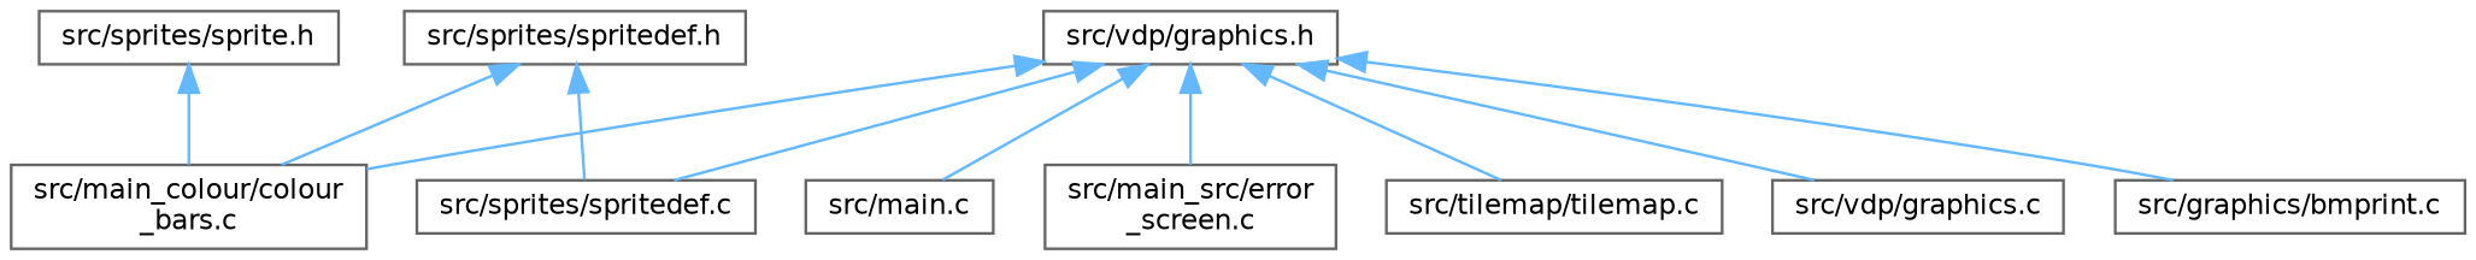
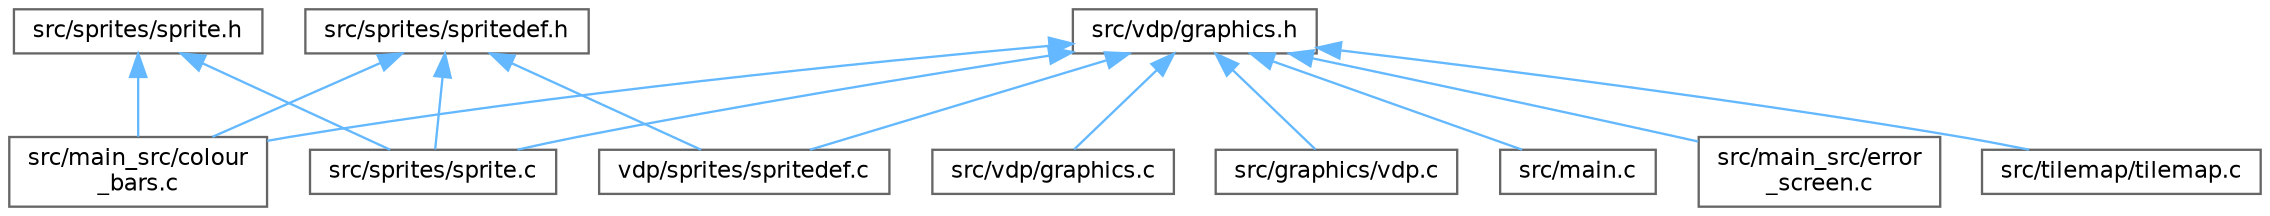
  digraph {
    node [color=grey40 fillcolor=white fontname=Helvetica fontsize=10 shape=box style=filled]
    edge [color=steelblue1 dir=back fontname=Helvetica fontsize=10 labelfontname=Helvetica labelfontsize=10 style=solid]
    n1 [height=0.2 label="src/sprites/sprite.h" width=0.4]
-   n2 [height=0.2 label="src/main_colour/colour\l_bars.c" width=0.4]
+   n2 [height=0.2 label="src/main_src/colour\l_bars.c" width=0.4]
+   n3 [height=0.2 label="src/sprites/sprite.c" width=0.4]
    n4 [height=0.2 label="src/sprites/spritedef.h" width=0.4]
-   n5 [height=0.2 label="src/sprites/spritedef.c" width=0.4]
+   n5 [height=0.2 label="vdp/sprites/spritedef.c" width=0.4]
    n6 [height=0.2 label="src/vdp/graphics.h" width=0.4]
-   n7 [height=0.2 label="src/graphics/bmprint.c" width=0.4]
+   n7 [height=0.2 label="src/graphics/vdp.c" width=0.4]
    n8 [height=0.2 label="src/main.c" width=0.4]
    n9 [height=0.2 label="src/main_src/error\l_screen.c" width=0.4]
    n10 [height=0.2 label="src/tilemap/tilemap.c" width=0.4]
    n11 [height=0.2 label="src/vdp/graphics.c" width=0.4]
    n1 -> n2
+   n1 -> n3
    n4 -> n2
+   n4 -> n3
    n4 -> n5
    n6 -> n2
+   n6 -> n3
    n6 -> n5
    n6 -> n7
    n6 -> n8
    n6 -> n9
    n6 -> n10
    n6 -> n11
  }
